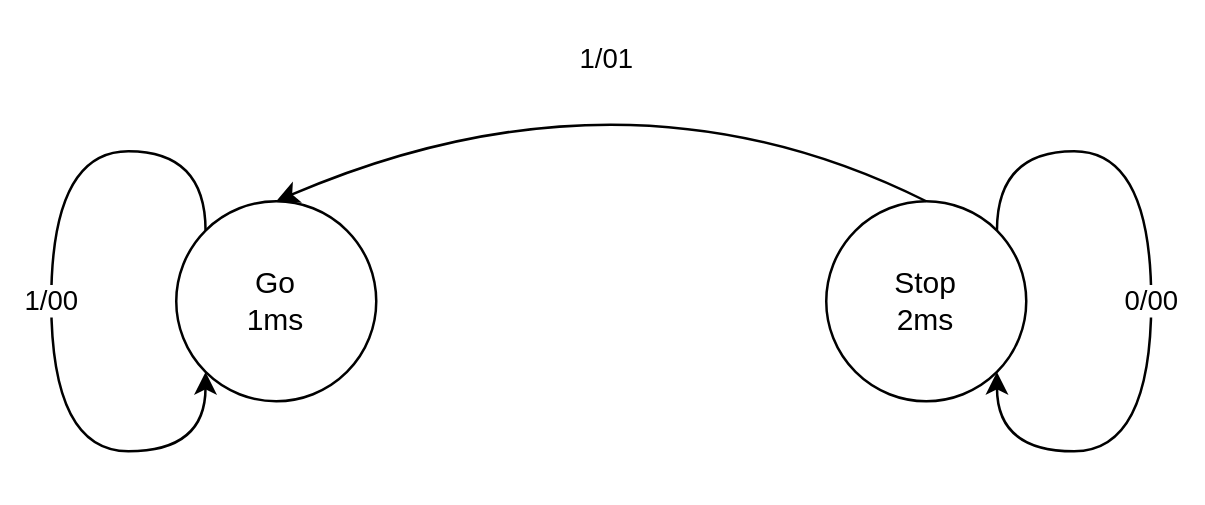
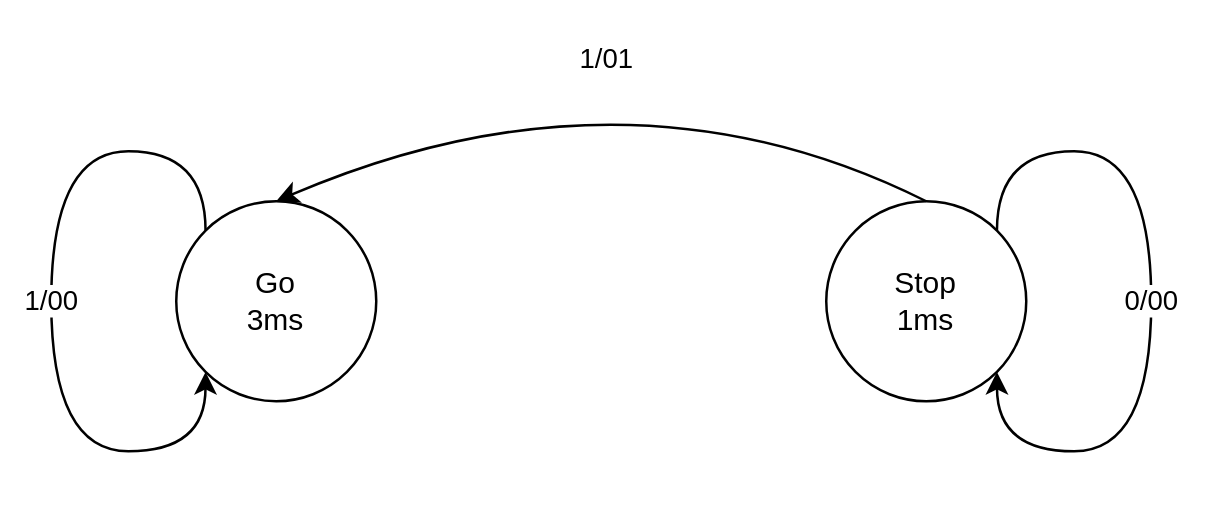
  <mxCell id="0" />
  <mxCell id="1" parent="0" />
- <mxCell id="2" value="Go&lt;br&gt;1ms" style="ellipse;whiteSpace=wrap;html=1;aspect=fixed;" vertex="1" parent="1"><mxGeometry x="70" y="80" width="80" height="80" as="geometry" /></mxCell>
+ <mxCell id="2" value="Go&lt;br&gt;3ms" style="ellipse;whiteSpace=wrap;html=1;aspect=fixed;" vertex="1" parent="1"><mxGeometry x="70" y="80" width="80" height="80" as="geometry" /></mxCell>
  <mxCell id="3" value="0/00" style="edgeStyle=orthogonalEdgeStyle;orthogonalLoop=1;jettySize=auto;html=1;exitX=1;exitY=0;exitDx=0;exitDy=0;curved=1;entryX=1;entryY=1;entryDx=0;entryDy=0;" edge="1" parent="1" source="4" target="4"><mxGeometry relative="1" as="geometry"><mxPoint x="480" y="180" as="targetPoint" /><Array as="points"><mxPoint x="398" y="60" /><mxPoint x="460" y="60" /><mxPoint x="460" y="180" /><mxPoint x="398" y="180" /></Array></mxGeometry></mxCell>
- <mxCell id="4" value="Stop&lt;br&gt;2ms" style="ellipse;whiteSpace=wrap;html=1;aspect=fixed;" vertex="1" parent="1"><mxGeometry x="330" y="80" width="80" height="80" as="geometry" /></mxCell>
+ <mxCell id="4" value="Stop&lt;br&gt;1ms" style="ellipse;whiteSpace=wrap;html=1;aspect=fixed;" vertex="1" parent="1"><mxGeometry x="330" y="80" width="80" height="80" as="geometry" /></mxCell>
  <mxCell id="5" value="1/01" style="curved=1;endArrow=classic;html=1;rounded=0;exitX=0.5;exitY=1;exitDx=0;exitDy=0;entryX=0.5;entryY=1;entryDx=0;entryDy=0;" edge="1" parent="1"><mxGeometry width="50" height="50" relative="1" as="geometry"><mxPoint x="370" y="80" as="sourcePoint" /><mxPoint x="110" y="80" as="targetPoint" /><Array as="points"><mxPoint x="250" y="20" /></Array></mxGeometry></mxCell>
  <mxCell id="6" value="1/00" style="edgeStyle=orthogonalEdgeStyle;curved=1;orthogonalLoop=1;jettySize=auto;html=1;exitX=0;exitY=0;exitDx=0;exitDy=0;entryX=0;entryY=1;entryDx=0;entryDy=0;" edge="1" parent="1" source="2" target="2"><mxGeometry relative="1" as="geometry"><Array as="points"><mxPoint x="82" y="60" /><mxPoint x="20" y="60" /><mxPoint x="20" y="180" /><mxPoint x="82" y="180" /></Array></mxGeometry></mxCell>
